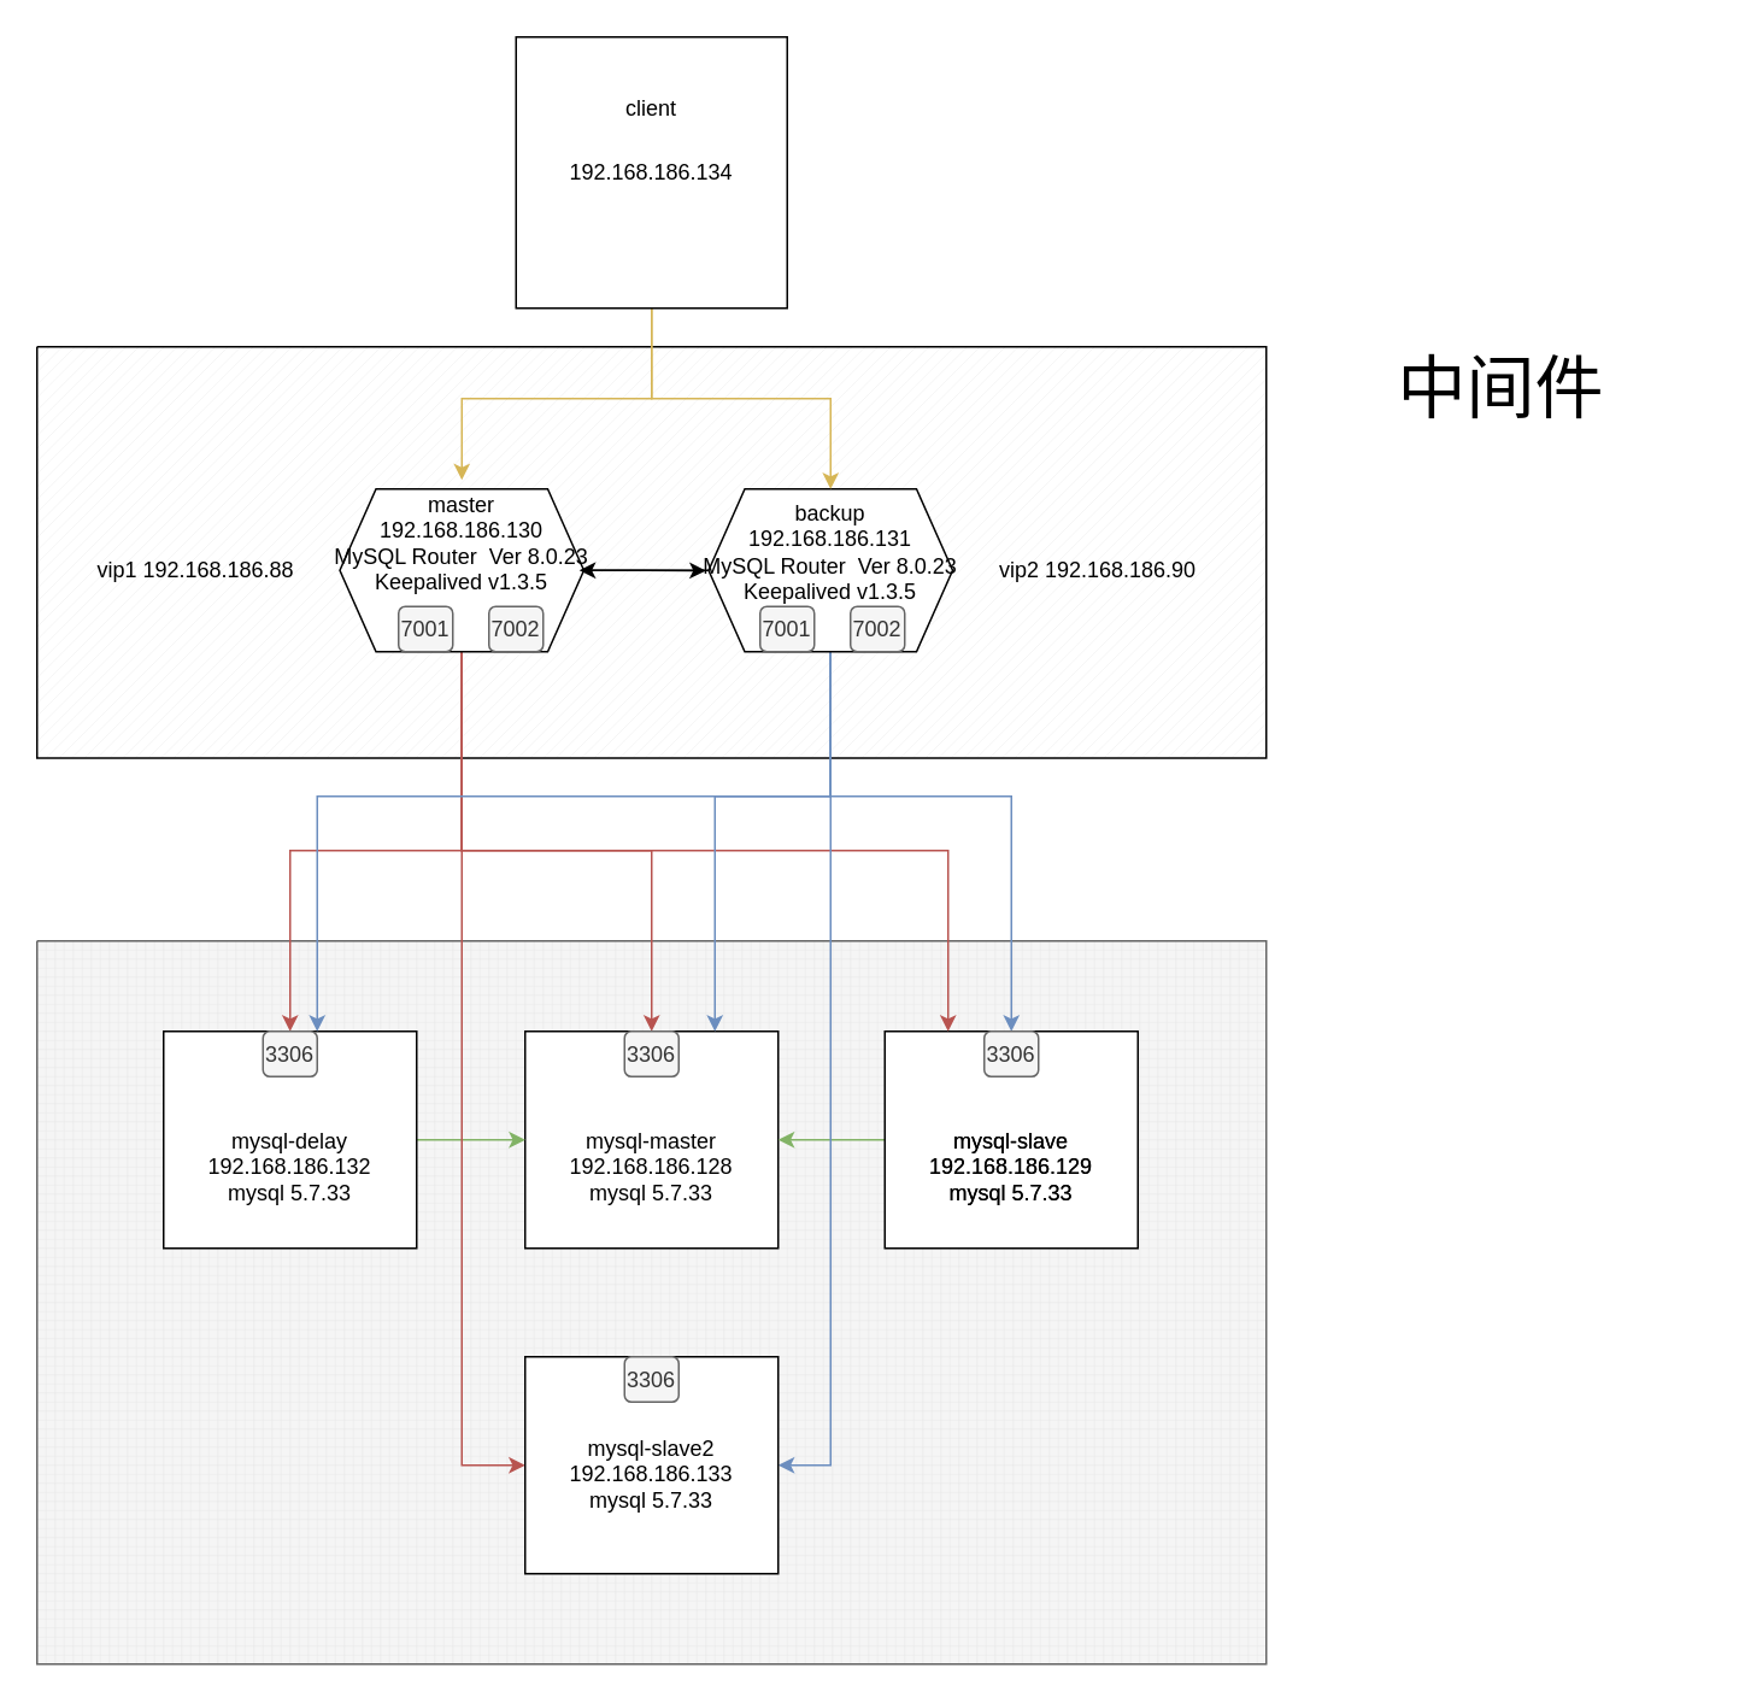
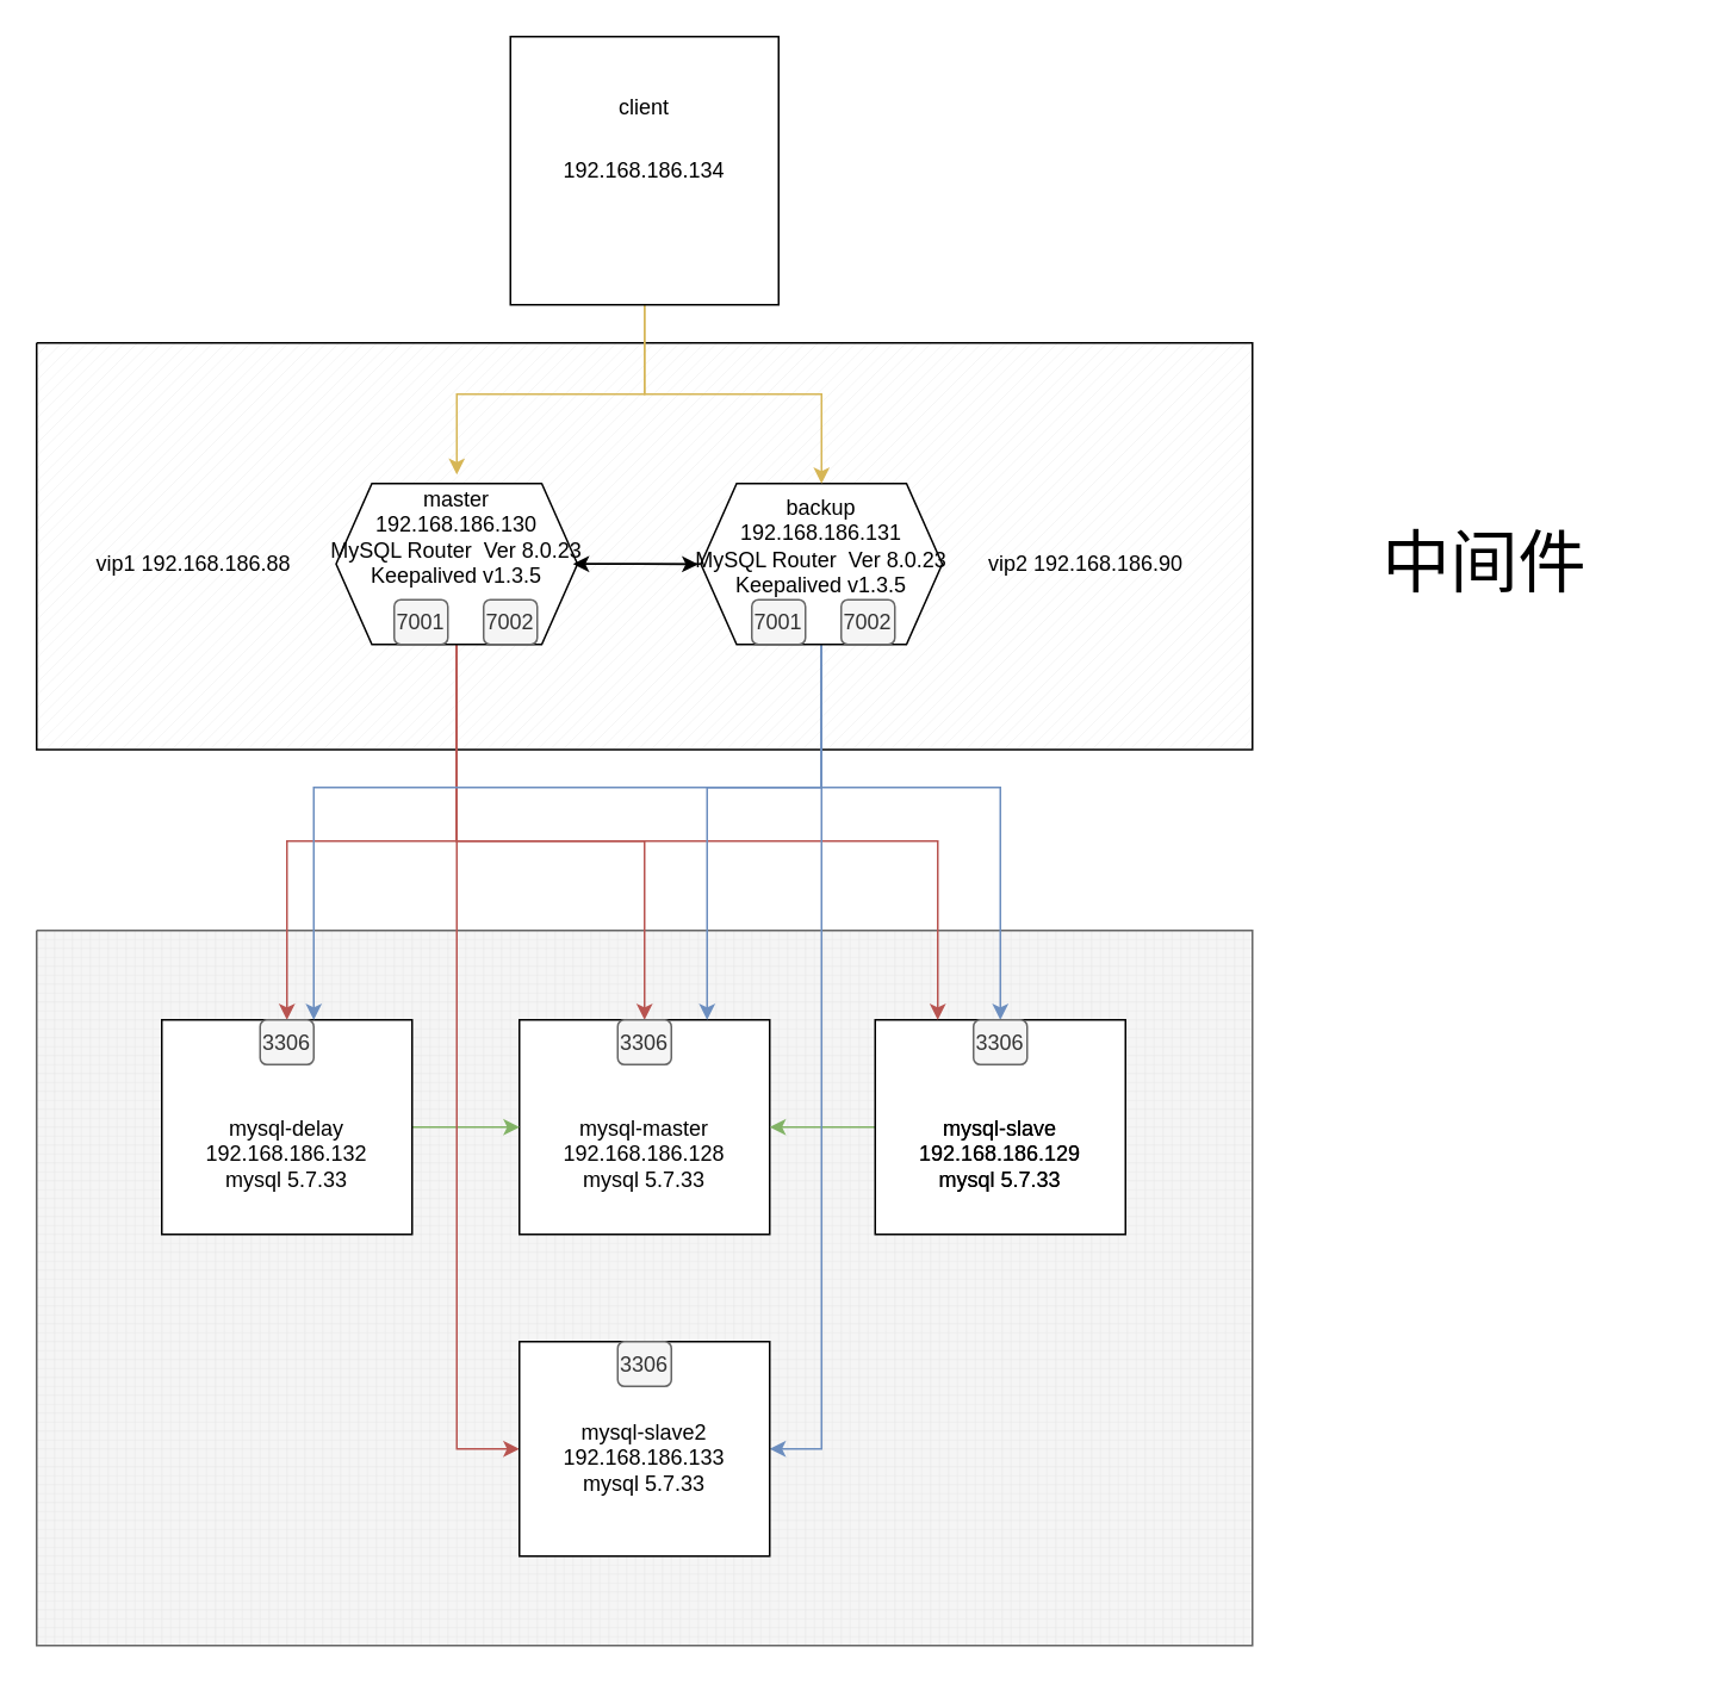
  <mxCell id="0" />
  <mxCell id="1" parent="0" />
  <mxCell id="2" value="" style="verticalLabelPosition=bottom;verticalAlign=top;html=1;shape=mxgraph.basic.patternFillRect;fillStyle=diag;step=5;fillStrokeWidth=0.2;fillStrokeColor=#dddddd;" parent="1" vertex="1"><mxGeometry x="20" y="191.25" width="680" height="227.5" as="geometry" /></mxCell>
  <mxCell id="3" value="" style="verticalLabelPosition=bottom;verticalAlign=top;html=1;shape=mxgraph.basic.patternFillRect;fillStyle=grid;step=5;fillStrokeWidth=0.2;fillStrokeColor=#dddddd;fillColor=#f5f5f5;strokeColor=#666666;fontColor=#333333;" parent="1" vertex="1"><mxGeometry x="20" y="520" width="680" height="400" as="geometry" /></mxCell>
  <mxCell id="4" value="vip1 192.168.186.88" style="text;html=1;strokeColor=none;fillColor=none;align=center;verticalAlign=middle;whiteSpace=wrap;rounded=0;" parent="1" vertex="1"><mxGeometry x="27.5" y="305" width="160" height="20" as="geometry" /></mxCell>
  <mxCell id="5" value="" style="rounded=0;whiteSpace=wrap;html=1;" parent="1" vertex="1"><mxGeometry x="290" y="570" width="140" height="120" as="geometry" /></mxCell>
  <mxCell id="6" style="edgeStyle=orthogonalEdgeStyle;rounded=0;orthogonalLoop=1;jettySize=auto;html=1;exitX=0;exitY=0.5;exitDx=0;exitDy=0;entryX=1;entryY=0.5;entryDx=0;entryDy=0;fillColor=#d5e8d4;strokeColor=#82b366;" parent="1" source="7" target="5" edge="1"><mxGeometry relative="1" as="geometry" /></mxCell>
  <mxCell id="7" value="" style="rounded=0;whiteSpace=wrap;html=1;" parent="1" vertex="1"><mxGeometry x="489" y="570" width="140" height="120" as="geometry" /></mxCell>
  <mxCell id="8" style="edgeStyle=orthogonalEdgeStyle;rounded=0;orthogonalLoop=1;jettySize=auto;html=1;exitX=1;exitY=0.5;exitDx=0;exitDy=0;entryX=0.132;entryY=0.286;entryDx=0;entryDy=0;entryPerimeter=0;fillColor=#d5e8d4;strokeColor=#82b366;" parent="1" source="9" target="35" edge="1"><mxGeometry relative="1" as="geometry" /></mxCell>
  <mxCell id="9" value="" style="rounded=0;whiteSpace=wrap;html=1;" parent="1" vertex="1"><mxGeometry x="90" y="570" width="140" height="120" as="geometry" /></mxCell>
  <mxCell id="10" style="edgeStyle=orthogonalEdgeStyle;rounded=0;orthogonalLoop=1;jettySize=auto;html=1;exitX=0.5;exitY=1;exitDx=0;exitDy=0;entryX=0.5;entryY=0;entryDx=0;entryDy=0;fillColor=#f8cecc;strokeColor=#b85450;" parent="1" source="15" target="5" edge="1"><mxGeometry relative="1" as="geometry"><Array as="points"><mxPoint x="255" y="470" /><mxPoint x="360" y="470" /></Array></mxGeometry></mxCell>
  <mxCell id="11" style="edgeStyle=orthogonalEdgeStyle;rounded=0;orthogonalLoop=1;jettySize=auto;html=1;exitX=0.5;exitY=1;exitDx=0;exitDy=0;entryX=0.25;entryY=0;entryDx=0;entryDy=0;fillColor=#f8cecc;strokeColor=#b85450;" parent="1" source="15" target="7" edge="1"><mxGeometry relative="1" as="geometry"><Array as="points"><mxPoint x="255" y="470" /><mxPoint x="524" y="470" /></Array></mxGeometry></mxCell>
  <mxCell id="12" style="edgeStyle=orthogonalEdgeStyle;rounded=0;orthogonalLoop=1;jettySize=auto;html=1;exitX=1;exitY=0.5;exitDx=0;exitDy=0;" parent="1" source="15" edge="1"><mxGeometry relative="1" as="geometry"><mxPoint x="390" y="315.176" as="targetPoint" /></mxGeometry></mxCell>
  <mxCell id="13" style="edgeStyle=orthogonalEdgeStyle;rounded=0;orthogonalLoop=1;jettySize=auto;html=1;exitX=0.5;exitY=1;exitDx=0;exitDy=0;entryX=0.5;entryY=0;entryDx=0;entryDy=0;fillColor=#f8cecc;strokeColor=#b85450;" parent="1" source="15" target="32" edge="1"><mxGeometry relative="1" as="geometry"><Array as="points"><mxPoint x="255" y="470" /><mxPoint y="470" x="160" /></Array></mxGeometry></mxCell>
  <mxCell id="14" style="edgeStyle=orthogonalEdgeStyle;rounded=0;orthogonalLoop=1;jettySize=auto;html=1;exitX=0.5;exitY=1;exitDx=0;exitDy=0;entryX=0;entryY=0.5;entryDx=0;entryDy=0;fillColor=#f8cecc;strokeColor=#b85450;" parent="1" source="15" target="39" edge="1"><mxGeometry relative="1" as="geometry"><mxPoint x="270" y="820" as="targetPoint" /></mxGeometry></mxCell>
  <mxCell id="15" value="" style="shape=hexagon;perimeter=hexagonPerimeter2;whiteSpace=wrap;html=1;fixedSize=1;" parent="1" vertex="1"><mxGeometry x="187.5" y="270" width="135" height="90" as="geometry" /></mxCell>
  <mxCell id="16" style="edgeStyle=orthogonalEdgeStyle;rounded=0;orthogonalLoop=1;jettySize=auto;html=1;exitX=0.5;exitY=1;exitDx=0;exitDy=0;entryX=0.5;entryY=0;entryDx=0;entryDy=0;fillColor=#dae8fc;strokeColor=#6c8ebf;" parent="1" source="21" target="7" edge="1"><mxGeometry relative="1" as="geometry"><Array as="points"><mxPoint x="459" y="440" /><mxPoint x="559" y="440" /></Array></mxGeometry></mxCell>
  <mxCell id="17" style="edgeStyle=orthogonalEdgeStyle;rounded=0;orthogonalLoop=1;jettySize=auto;html=1;exitX=0.5;exitY=1;exitDx=0;exitDy=0;entryX=0.75;entryY=0;entryDx=0;entryDy=0;fillColor=#dae8fc;strokeColor=#6c8ebf;" parent="1" source="21" target="5" edge="1"><mxGeometry relative="1" as="geometry"><Array as="points"><mxPoint x="459" y="440" /><mxPoint x="395" y="440" /></Array></mxGeometry></mxCell>
  <mxCell id="18" style="edgeStyle=orthogonalEdgeStyle;rounded=0;orthogonalLoop=1;jettySize=auto;html=1;exitX=0;exitY=0.5;exitDx=0;exitDy=0;" parent="1" source="21" edge="1"><mxGeometry relative="1" as="geometry"><mxPoint x="320" y="315" as="targetPoint" /></mxGeometry></mxCell>
  <mxCell id="19" style="edgeStyle=orthogonalEdgeStyle;rounded=0;orthogonalLoop=1;jettySize=auto;html=1;exitX=0.5;exitY=1;exitDx=0;exitDy=0;entryX=1;entryY=0;entryDx=0;entryDy=0;fillColor=#dae8fc;strokeColor=#6c8ebf;" parent="1" source="21" target="32" edge="1"><mxGeometry relative="1" as="geometry"><Array as="points"><mxPoint x="459" y="440" /><mxPoint x="175" y="440" /></Array></mxGeometry></mxCell>
  <mxCell id="20" style="edgeStyle=orthogonalEdgeStyle;rounded=0;orthogonalLoop=1;jettySize=auto;html=1;exitX=0.5;exitY=1;exitDx=0;exitDy=0;entryX=1;entryY=0.5;entryDx=0;entryDy=0;fillColor=#dae8fc;strokeColor=#6c8ebf;" parent="1" source="21" target="39" edge="1"><mxGeometry relative="1" as="geometry" /></mxCell>
  <mxCell id="21" value="" style="shape=hexagon;perimeter=hexagonPerimeter2;whiteSpace=wrap;html=1;fixedSize=1;" parent="1" vertex="1"><mxGeometry x="391.5" y="270" width="135" height="90" as="geometry" /></mxCell>
  <mxCell id="22" style="edgeStyle=orthogonalEdgeStyle;rounded=0;orthogonalLoop=1;jettySize=auto;html=1;exitX=0.5;exitY=1;exitDx=0;exitDy=0;entryX=0.5;entryY=0;entryDx=0;entryDy=0;fillColor=#fff2cc;strokeColor=#d6b656;" parent="1" source="24" target="37" edge="1"><mxGeometry relative="1" as="geometry"><Array as="points"><mxPoint x="360" y="220" /><mxPoint x="255" y="220" /></Array></mxGeometry></mxCell>
  <mxCell id="23" style="edgeStyle=orthogonalEdgeStyle;rounded=0;orthogonalLoop=1;jettySize=auto;html=1;exitX=0.5;exitY=1;exitDx=0;exitDy=0;entryX=0.5;entryY=0;entryDx=0;entryDy=0;fillColor=#fff2cc;strokeColor=#d6b656;" parent="1" source="24" target="38" edge="1"><mxGeometry relative="1" as="geometry"><Array as="points"><mxPoint x="360" y="220" /><mxPoint x="459" y="220" /></Array></mxGeometry></mxCell>
  <mxCell id="24" value="&lt;div&gt;192.168.186.134&lt;/div&gt;" style="whiteSpace=wrap;html=1;aspect=fixed;" parent="1" vertex="1"><mxGeometry x="285" y="20" width="150" height="150" as="geometry" /></mxCell>
  <mxCell id="25" value="vip2 192.168.186.90" style="text;html=1;strokeColor=none;fillColor=none;align=center;verticalAlign=middle;whiteSpace=wrap;rounded=0;" parent="1" vertex="1"><mxGeometry x="526.5" y="305" width="160" height="20" as="geometry" /></mxCell>
  <mxCell id="26" value="7001" style="rounded=1;whiteSpace=wrap;html=1;fillColor=#f5f5f5;strokeColor=#666666;fontColor=#333333;" parent="1" vertex="1"><mxGeometry x="220" y="335" width="30" height="25" as="geometry" /></mxCell>
  <mxCell id="27" value="7002" style="rounded=1;whiteSpace=wrap;html=1;fillColor=#f5f5f5;strokeColor=#666666;fontColor=#333333;" parent="1" vertex="1"><mxGeometry x="270" y="335" width="30" height="25" as="geometry" /></mxCell>
  <mxCell id="28" value="7001" style="rounded=1;whiteSpace=wrap;html=1;fillColor=#f5f5f5;strokeColor=#666666;fontColor=#333333;" parent="1" vertex="1"><mxGeometry x="420" y="335" width="30" height="25" as="geometry" /></mxCell>
  <mxCell id="29" value="7002" style="rounded=1;whiteSpace=wrap;html=1;fillColor=#f5f5f5;strokeColor=#666666;fontColor=#333333;" parent="1" vertex="1"><mxGeometry x="470" y="335" width="30" height="25" as="geometry" /></mxCell>
  <mxCell id="30" value="3306" style="rounded=1;whiteSpace=wrap;html=1;fillColor=#f5f5f5;strokeColor=#666666;fontColor=#333333;" parent="1" vertex="1"><mxGeometry x="345" y="570" width="30" height="25" as="geometry" /></mxCell>
  <mxCell id="31" value="3306" style="rounded=1;whiteSpace=wrap;html=1;fillColor=#f5f5f5;strokeColor=#666666;fontColor=#333333;" parent="1" vertex="1"><mxGeometry x="544" y="570" width="30" height="25" as="geometry" /></mxCell>
  <mxCell id="32" value="3306" style="rounded=1;whiteSpace=wrap;html=1;fillColor=#f5f5f5;strokeColor=#666666;fontColor=#333333;" parent="1" vertex="1"><mxGeometry x="145" y="570" width="30" height="25" as="geometry" /></mxCell>
  <mxCell id="33" value="client" style="text;html=1;strokeColor=none;fillColor=none;align=center;verticalAlign=middle;whiteSpace=wrap;rounded=0;" parent="1" vertex="1"><mxGeometry x="340" y="50" width="40" height="20" as="geometry" /></mxCell>
  <mxCell id="34" value="&lt;div&gt;mysql-slave&lt;br&gt;&lt;/div&gt;&lt;div&gt;192.168.186.129&lt;br&gt;mysql 5.7.33&lt;/div&gt;" style="text;html=1;strokeColor=none;fillColor=none;align=center;verticalAlign=middle;whiteSpace=wrap;rounded=0;" parent="1" vertex="1"><mxGeometry x="464" y="610" width="190" height="70" as="geometry" /></mxCell>
  <mxCell id="35" value="&lt;div&gt;mysql-master&lt;br&gt;&lt;/div&gt;&lt;div&gt;192.168.186.128&lt;br&gt;mysql 5.7.33&lt;br&gt;&lt;/div&gt;" style="text;html=1;strokeColor=none;fillColor=none;align=center;verticalAlign=middle;whiteSpace=wrap;rounded=0;" parent="1" vertex="1"><mxGeometry x="265" y="610" width="190" height="70" as="geometry" /></mxCell>
  <mxCell id="36" value="&lt;div&gt;mysql-delay&lt;br&gt;&lt;/div&gt;&lt;div&gt;192.168.186.132&lt;br&gt;mysql 5.7.33&lt;/div&gt;" style="text;html=1;strokeColor=none;fillColor=none;align=center;verticalAlign=middle;whiteSpace=wrap;rounded=0;" parent="1" vertex="1"><mxGeometry x="65" y="610" width="190" height="70" as="geometry" /></mxCell>
  <mxCell id="37" value="&lt;div&gt;master&lt;br&gt;&lt;/div&gt;&lt;div&gt;192.168.186.130&lt;br&gt;MySQL Router&amp;nbsp; Ver 8.0.23&lt;br&gt;Keepalived v1.3.5&lt;br&gt;&lt;/div&gt;" style="text;html=1;strokeColor=none;fillColor=none;align=center;verticalAlign=middle;whiteSpace=wrap;rounded=0;" parent="1" vertex="1"><mxGeometry y="265" width="190" height="70" as="geometry" x="160" /></mxCell>
  <mxCell id="38" value="&lt;div&gt;backup&lt;br&gt;&lt;/div&gt;&lt;div&gt;192.168.186.131&lt;br&gt;MySQL Router&amp;nbsp; Ver 8.0.23&lt;br&gt;Keepalived v1.3.5&lt;/div&gt;" style="text;html=1;strokeColor=none;fillColor=none;align=center;verticalAlign=middle;whiteSpace=wrap;rounded=0;" parent="1" vertex="1"><mxGeometry x="364" y="270" width="190" height="70" as="geometry" /></mxCell>
  <mxCell id="39" value="" style="rounded=0;whiteSpace=wrap;html=1;" parent="1" vertex="1"><mxGeometry x="290" y="750" width="140" height="120" as="geometry" /></mxCell>
  <mxCell id="40" value="3306" style="rounded=1;whiteSpace=wrap;html=1;fillColor=#f5f5f5;strokeColor=#666666;fontColor=#333333;" parent="1" vertex="1"><mxGeometry x="345" y="750" width="30" height="25" as="geometry" /></mxCell>
  <mxCell id="41" value="&lt;div&gt;mysql-slave2&lt;br&gt;&lt;/div&gt;&lt;div&gt;192.168.186.133&lt;br&gt;mysql 5.7.33&lt;/div&gt;" style="text;html=1;strokeColor=none;fillColor=none;align=center;verticalAlign=middle;whiteSpace=wrap;rounded=0;" parent="1" vertex="1"><mxGeometry x="265" y="780" width="190" height="70" as="geometry" /></mxCell>
- <mxCell id="42" value="中间件" style="text;html=1;strokeColor=none;fillColor=none;align=center;verticalAlign=middle;whiteSpace=wrap;rounded=0;fontSize=38;" parent="1" vertex="1"><mxGeometry x="720" y="197.5" width="220" height="35" as="geometry" /></mxCell>
+ <mxCell id="42" value="中间件" style="text;html=1;strokeColor=none;fillColor=none;align=center;verticalAlign=middle;whiteSpace=wrap;rounded=0;fontSize=38;" parent="1" vertex="1"><mxGeometry x="720" y="297.5" width="220" height="35" as="geometry" /></mxCell>
  <mxCell id="43" value="&lt;div&gt;mysql-slave&lt;br&gt;&lt;/div&gt;&lt;div&gt;192.168.186.129&lt;br&gt;mysql 5.7.33&lt;/div&gt;" style="text;html=1;strokeColor=none;fillColor=none;align=center;verticalAlign=middle;whiteSpace=wrap;rounded=0;" parent="1" vertex="1"><mxGeometry x="464" y="610" width="190" height="70" as="geometry" /></mxCell>
